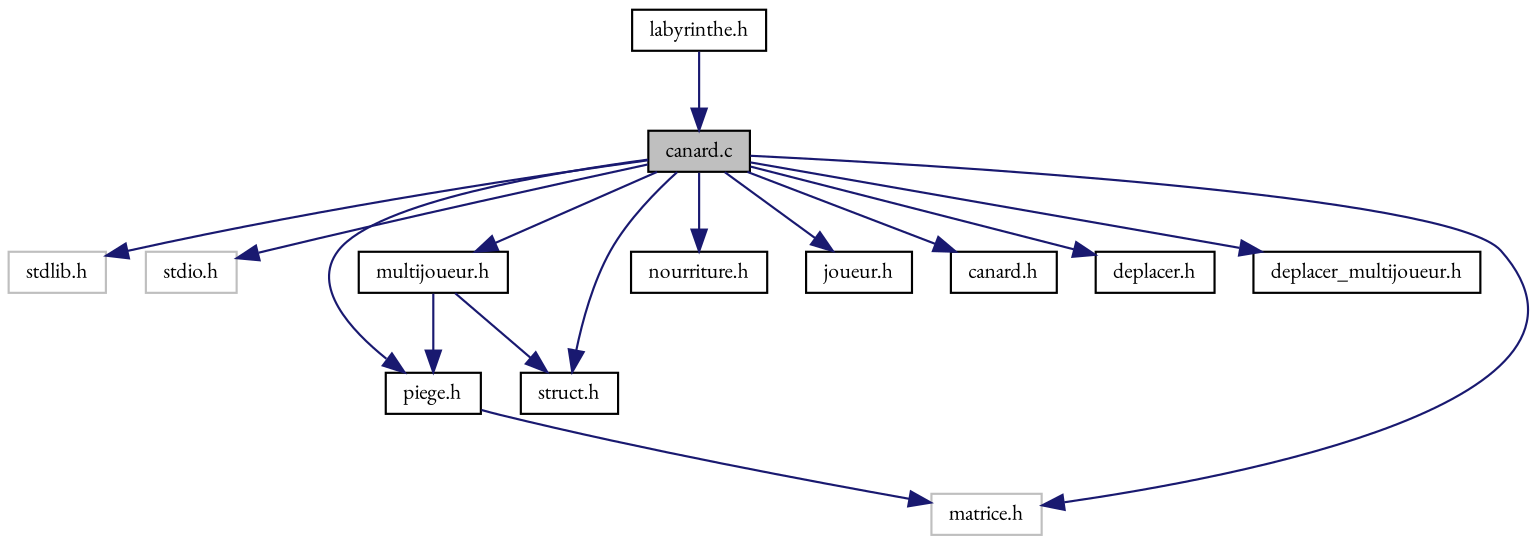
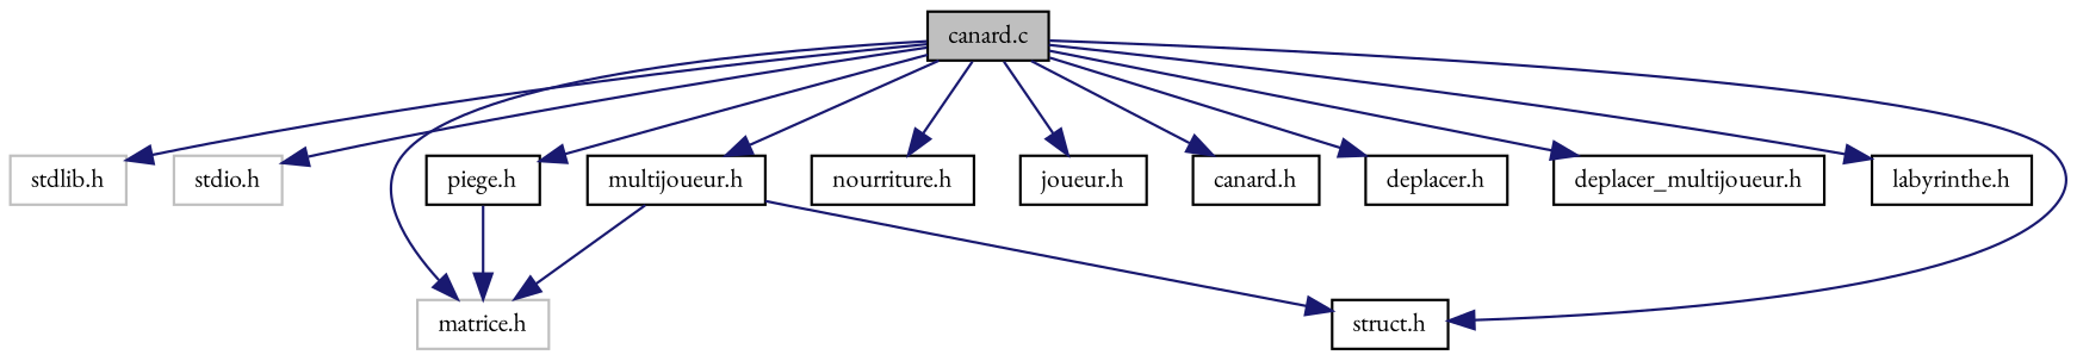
  digraph {
    fontname="EB Garamond"
    node [color=black fillcolor=white fontname="EB Garamond" fontsize=10 shape=record style=filled]
    edge [color=midnightblue fontname="EB Garamond" fontsize=10 labelfontname=Helvetica labelfontsize=10 style=solid]
    n1 [fillcolor=grey75 fontcolor=black height=0.2 label="canard.c" width=0.4]
    n2 [color=grey75 height=0.2 label="stdlib.h" width=0.4]
    n3 [color=grey75 height=0.2 label="stdio.h" width=0.4]
    n4 [height=0.2 label="struct.h" width=0.4]
    n5 [color=grey75 height=0.2 label="matrice.h" width=0.4]
    n6 [height=0.2 label="piege.h" width=0.4]
    n7 [height=0.2 label="nourriture.h" width=0.4]
    n8 [height=0.2 label="joueur.h" width=0.4]
    n9 [height=0.2 label="canard.h" width=0.4]
    n10 [height=0.2 label="deplacer.h" width=0.4]
    n11 [height=0.2 label="deplacer_multijoueur.h" width=0.4]
    n12 [height=0.2 label="labyrinthe.h" width=0.4]
    n13 [height=0.2 label="multijoueur.h" width=0.4]
    n1 -> n2
    n1 -> n3
    n1 -> n4
    n1 -> n5
    n1 -> n6
    n1 -> n7
    n1 -> n8
    n1 -> n9
    n1 -> n10
    n1 -> n11
-   n12 -> n1
+   n1 -> n12
    n1 -> n13
    n6 -> n5
    n13 -> n4
-   n13 -> n6
+   n13 -> n5
  }
